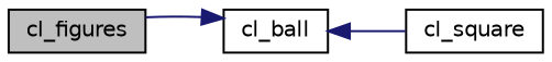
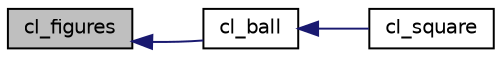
  digraph {
    rankdir=LR
    node [color=black fillcolor=white fontname=Helvetica fontsize=10 shape=record style=filled]
    edge [color=midnightblue dir=back fontname=Helvetica fontsize=10 labelfontname=Helvetica labelfontsize=10 style=solid]
    n1 [fillcolor=grey75 fontcolor=black height=0.2 label=cl_figures width=0.4]
    n2 [height=0.2 label=cl_ball width=0.4]
    n3 [height=0.2 label=cl_square width=0.4]
-   n2 -> n1
+   n1 -> n2
    n2 -> n3
  }
